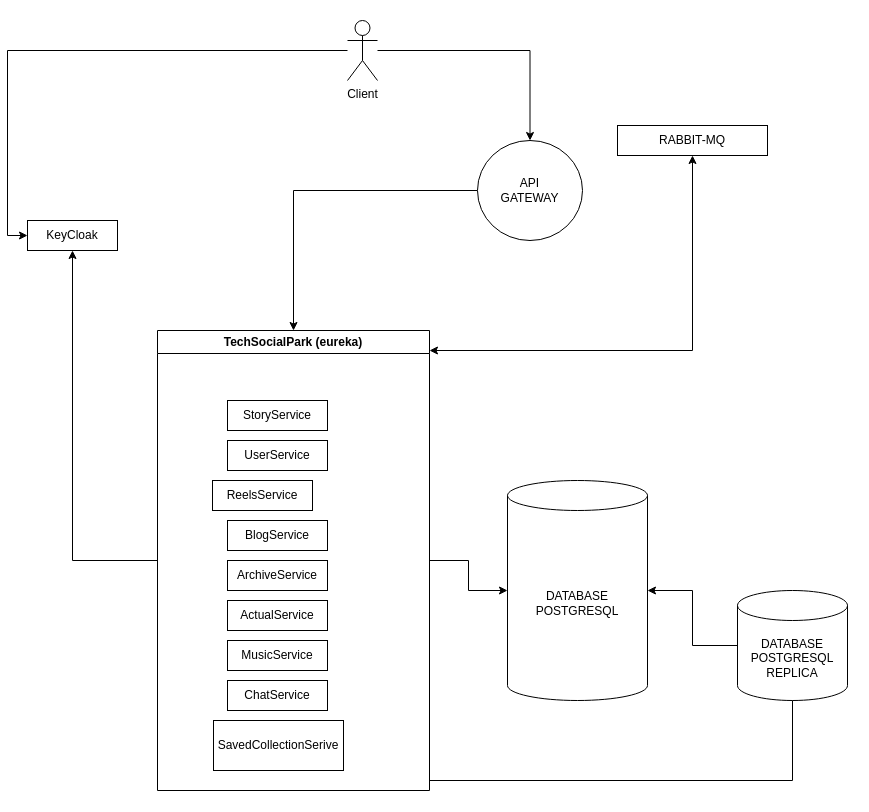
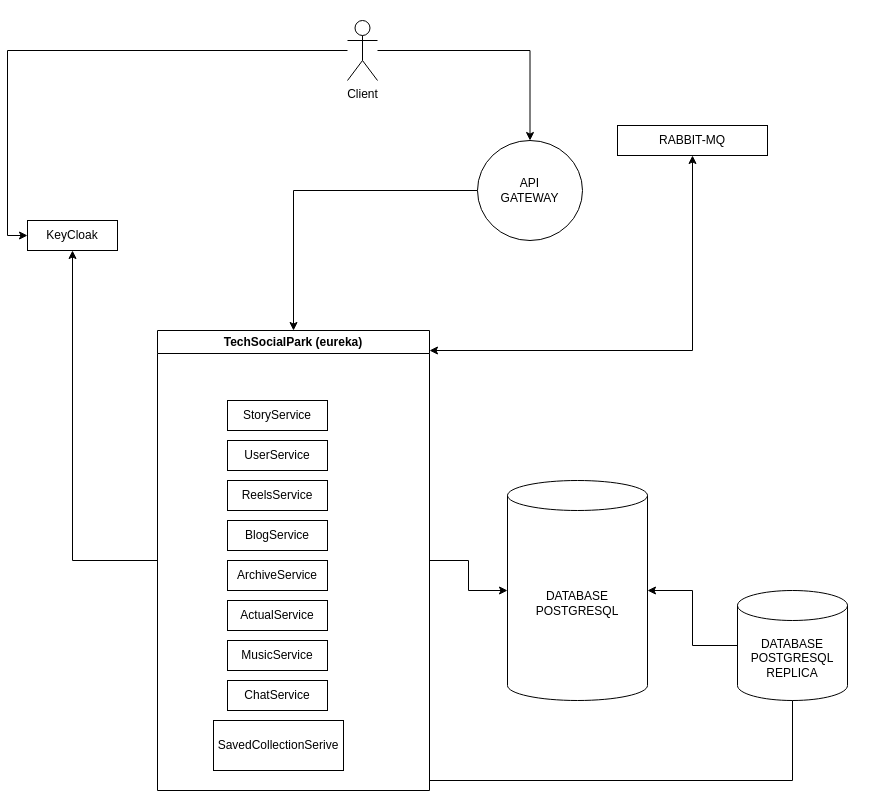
  <mxCell id="0" />
  <mxCell id="1" parent="0" />
  <mxCell id="2" style="edgeStyle=orthogonalEdgeStyle;rounded=0;orthogonalLoop=1;jettySize=auto;html=1;" edge="1" parent="1" source="3" target="25"><mxGeometry relative="1" as="geometry"><mxPoint x="450" y="190" as="targetPoint" /></mxGeometry></mxCell>
  <mxCell id="3" value="Client" style="shape=umlActor;verticalLabelPosition=bottom;verticalAlign=top;html=1;outlineConnect=0;" vertex="1" parent="1"><mxGeometry x="340" y="20" width="30" height="60" as="geometry" /></mxCell>
  <mxCell id="4" style="edgeStyle=orthogonalEdgeStyle;rounded=0;orthogonalLoop=1;jettySize=auto;html=1;entryX=0;entryY=0.5;entryDx=0;entryDy=0;" edge="1" parent="1" source="3" target="5"><mxGeometry relative="1" as="geometry"><mxPoint x="70" y="260" as="targetPoint" /></mxGeometry></mxCell>
  <mxCell id="5" value="KeyCloak" style="rounded=0;whiteSpace=wrap;html=1;labelBackgroundColor=none;fillStyle=solid;fillColor=#FFFFFF;fontColor=#000000;" vertex="1" parent="1"><mxGeometry x="20" y="220" width="90" height="30" as="geometry" /></mxCell>
  <mxCell id="6" style="edgeStyle=orthogonalEdgeStyle;rounded=0;orthogonalLoop=1;jettySize=auto;html=1;" edge="1" parent="1" source="9" target="19"><mxGeometry relative="1" as="geometry" /></mxCell>
  <mxCell id="7" style="edgeStyle=orthogonalEdgeStyle;rounded=0;orthogonalLoop=1;jettySize=auto;html=1;" edge="1" parent="1" source="9" target="5"><mxGeometry relative="1" as="geometry" /></mxCell>
  <mxCell id="8" style="edgeStyle=orthogonalEdgeStyle;rounded=0;orthogonalLoop=1;jettySize=auto;html=1;entryX=0.5;entryY=1;entryDx=0;entryDy=0;startArrow=classic;startFill=1;" edge="1" parent="1" source="9" target="20"><mxGeometry relative="1" as="geometry"><mxPoint x="420" y="420" as="sourcePoint" /><Array as="points"><mxPoint x="685" y="350" /></Array></mxGeometry></mxCell>
  <mxCell id="9" value="TechSocialPark (eureka)" style="swimlane;whiteSpace=wrap;html=1;" vertex="1" parent="1"><mxGeometry x="150" y="330" width="272" height="460" as="geometry" /></mxCell>
  <mxCell id="10" value="StoryService" style="rounded=0;whiteSpace=wrap;html=1;" vertex="1" parent="9"><mxGeometry x="70" y="70" width="100" height="30" as="geometry" /></mxCell>
  <mxCell id="11" value="UserService" style="rounded=0;whiteSpace=wrap;html=1;" vertex="1" parent="9"><mxGeometry x="70" y="110" width="100" height="30" as="geometry" /></mxCell>
- <mxCell id="12" value="ReelsService" style="rounded=0;whiteSpace=wrap;html=1;" vertex="1" parent="9"><mxGeometry x="55" y="150" width="100" height="30" as="geometry" /></mxCell>
+ <mxCell id="12" value="ReelsService" style="rounded=0;whiteSpace=wrap;html=1;" vertex="1" parent="9"><mxGeometry x="70" y="150" width="100" height="30" as="geometry" /></mxCell>
  <mxCell id="13" value="BlogService" style="rounded=0;whiteSpace=wrap;html=1;" vertex="1" parent="9"><mxGeometry x="70" y="190" width="100" height="30" as="geometry" /></mxCell>
  <mxCell id="14" value="ArchiveService" style="rounded=0;whiteSpace=wrap;html=1;" vertex="1" parent="9"><mxGeometry x="70" y="230" width="100" height="30" as="geometry" /></mxCell>
  <mxCell id="15" value="ActualService" style="rounded=0;whiteSpace=wrap;html=1;" vertex="1" parent="9"><mxGeometry x="70" y="270" width="100" height="30" as="geometry" /></mxCell>
  <mxCell id="16" value="MusicService" style="rounded=0;whiteSpace=wrap;html=1;" vertex="1" parent="9"><mxGeometry x="70" y="310" width="100" height="30" as="geometry" /></mxCell>
  <mxCell id="17" value="ChatService" style="rounded=0;whiteSpace=wrap;html=1;" vertex="1" parent="9"><mxGeometry x="70" y="350" width="100" height="30" as="geometry" /></mxCell>
  <mxCell id="18" value="SavedCollectionSerive" style="rounded=0;whiteSpace=wrap;html=1;" vertex="1" parent="9"><mxGeometry x="56" y="390" width="130" height="50" as="geometry" /></mxCell>
  <mxCell id="19" value="DATABASE&lt;br&gt;POSTGRESQL" style="shape=cylinder3;whiteSpace=wrap;html=1;boundedLbl=1;backgroundOutline=1;size=15;" vertex="1" parent="1"><mxGeometry x="500" y="480" width="140" height="220" as="geometry" /></mxCell>
  <mxCell id="20" value="RABBIT-MQ" style="rounded=0;whiteSpace=wrap;html=1;" vertex="1" parent="1"><mxGeometry x="610" y="125" width="150" height="30" as="geometry" /></mxCell>
  <mxCell id="21" value="DATABASE&lt;br&gt;POSTGRESQL&lt;br&gt;REPLICA" style="shape=cylinder3;whiteSpace=wrap;html=1;boundedLbl=1;backgroundOutline=1;size=15;" vertex="1" parent="1"><mxGeometry x="730" y="590" width="110" height="110" as="geometry" /></mxCell>
  <mxCell id="22" style="edgeStyle=orthogonalEdgeStyle;rounded=0;orthogonalLoop=1;jettySize=auto;html=1;entryX=1;entryY=0.5;entryDx=0;entryDy=0;entryPerimeter=0;" edge="1" parent="1" source="21" target="19"><mxGeometry relative="1" as="geometry" /></mxCell>
  <mxCell id="23" style="edgeStyle=orthogonalEdgeStyle;rounded=0;orthogonalLoop=1;jettySize=auto;html=1;entryX=0.5;entryY=1;entryDx=0;entryDy=0;entryPerimeter=0;endArrow=none;" edge="1" parent="1" source="9" target="21"><mxGeometry relative="1" as="geometry"><Array as="points"><mxPoint x="275" y="780" /><mxPoint x="785" y="780" /></Array></mxGeometry></mxCell>
  <mxCell id="24" style="edgeStyle=orthogonalEdgeStyle;rounded=0;orthogonalLoop=1;jettySize=auto;html=1;" edge="1" parent="1" source="25" target="9"><mxGeometry relative="1" as="geometry" /></mxCell>
  <mxCell id="25" value="API&lt;br&gt;GATEWAY" style="ellipse;whiteSpace=wrap;html=1;aspect=fixed;" vertex="1" parent="1"><mxGeometry x="470" y="140" width="105" height="100" as="geometry" /></mxCell>
